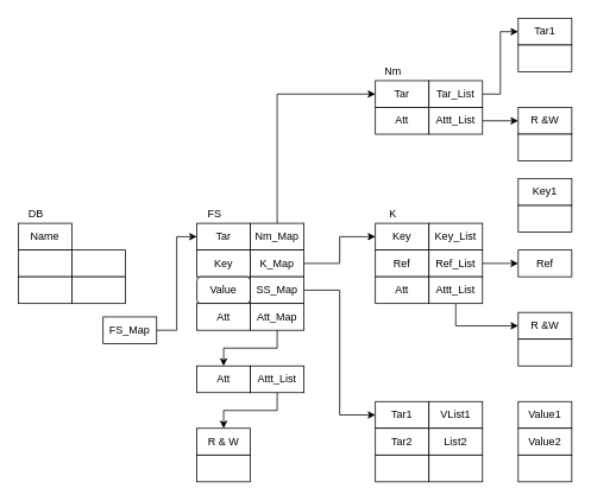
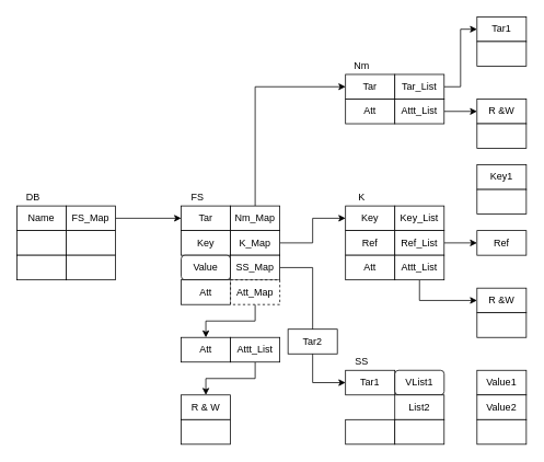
  <mxCell id="0" />
  <mxCell id="1" parent="0" />
  <mxCell id="2" value="Name" style="rounded=0;whiteSpace=wrap;html=1;" vertex="1" parent="1"><mxGeometry x="20" y="250" width="60" height="30" as="geometry" /></mxCell>
  <mxCell id="3" style="edgeStyle=orthogonalEdgeStyle;rounded=0;orthogonalLoop=1;jettySize=auto;html=1;exitX=1;exitY=0.5;exitDx=0;exitDy=0;entryX=0;entryY=0.5;entryDx=0;entryDy=0;" edge="1" parent="1" source="4" target="10"><mxGeometry relative="1" as="geometry" /></mxCell>
- <mxCell id="4" value="FS_Map" style="rounded=0;whiteSpace=wrap;html=1;" vertex="1" parent="1"><mxGeometry x="115" y="355" width="60" height="30" as="geometry" /></mxCell>
+ <mxCell id="4" value="FS_Map" style="rounded=0;whiteSpace=wrap;html=1;" vertex="1" parent="1"><mxGeometry x="80" y="250" width="60" height="30" as="geometry" /></mxCell>
  <mxCell id="5" value="" style="rounded=0;whiteSpace=wrap;html=1;" vertex="1" parent="1"><mxGeometry x="20" y="280" width="60" height="30" as="geometry" /></mxCell>
  <mxCell id="6" value="" style="rounded=0;whiteSpace=wrap;html=1;" vertex="1" parent="1"><mxGeometry x="80" y="280" width="60" height="30" as="geometry" /></mxCell>
  <mxCell id="7" value="" style="rounded=0;whiteSpace=wrap;html=1;" vertex="1" parent="1"><mxGeometry x="20" y="310" width="60" height="30" as="geometry" /></mxCell>
  <mxCell id="8" value="" style="rounded=0;whiteSpace=wrap;html=1;" vertex="1" parent="1"><mxGeometry x="80" y="310" width="60" height="30" as="geometry" /></mxCell>
  <mxCell id="9" value="DB" style="text;html=1;strokeColor=none;fillColor=none;align=center;verticalAlign=middle;whiteSpace=wrap;rounded=0;" vertex="1" parent="1"><mxGeometry x="20" y="230" width="40" height="20" as="geometry" /></mxCell>
  <mxCell id="10" value="Tar" style="rounded=0;whiteSpace=wrap;html=1;" vertex="1" parent="1"><mxGeometry x="220" y="250" width="60" height="30" as="geometry" /></mxCell>
  <mxCell id="11" style="edgeStyle=orthogonalEdgeStyle;rounded=0;orthogonalLoop=1;jettySize=auto;html=1;exitX=0.5;exitY=0;exitDx=0;exitDy=0;entryX=0;entryY=0.5;entryDx=0;entryDy=0;" edge="1" parent="1" source="12" target="28"><mxGeometry relative="1" as="geometry" /></mxCell>
  <mxCell id="12" value="Nm_Map" style="rounded=0;whiteSpace=wrap;html=1;" vertex="1" parent="1"><mxGeometry x="280" y="250" width="60" height="30" as="geometry" /></mxCell>
  <mxCell id="13" value="Key" style="rounded=0;whiteSpace=wrap;html=1;" vertex="1" parent="1"><mxGeometry x="220" y="280" width="60" height="30" as="geometry" /></mxCell>
  <mxCell id="14" style="edgeStyle=orthogonalEdgeStyle;rounded=0;orthogonalLoop=1;jettySize=auto;html=1;exitX=1;exitY=0.5;exitDx=0;exitDy=0;entryX=0;entryY=0.5;entryDx=0;entryDy=0;" edge="1" parent="1" source="15" target="39"><mxGeometry relative="1" as="geometry" /></mxCell>
  <mxCell id="15" value="K_Map" style="rounded=0;whiteSpace=wrap;html=1;" vertex="1" parent="1"><mxGeometry x="280" y="280" width="60" height="30" as="geometry" /></mxCell>
  <mxCell id="16" value="Value" style="whiteSpace=wrap;html=1;rounded=1;" vertex="1" parent="1"><mxGeometry x="220" y="310" width="60" height="30" as="geometry" /></mxCell>
  <mxCell id="17" style="edgeStyle=orthogonalEdgeStyle;rounded=0;orthogonalLoop=1;jettySize=auto;html=1;exitX=1;exitY=0.5;exitDx=0;exitDy=0;entryX=0;entryY=0.5;entryDx=0;entryDy=0;" edge="1" parent="1" source="18" target="52"><mxGeometry relative="1" as="geometry" /></mxCell>
  <mxCell id="18" value="SS_Map" style="rounded=0;whiteSpace=wrap;html=1;" vertex="1" parent="1"><mxGeometry x="280" y="310" width="60" height="30" as="geometry" /></mxCell>
  <mxCell id="19" value="Att" style="rounded=0;whiteSpace=wrap;html=1;" vertex="1" parent="1"><mxGeometry x="220" y="340" width="60" height="30" as="geometry" /></mxCell>
  <mxCell id="20" style="edgeStyle=orthogonalEdgeStyle;rounded=0;orthogonalLoop=1;jettySize=auto;html=1;exitX=0.5;exitY=1;exitDx=0;exitDy=0;entryX=0.5;entryY=0;entryDx=0;entryDy=0;" edge="1" parent="1" source="21" target="22"><mxGeometry relative="1" as="geometry" /></mxCell>
- <mxCell id="21" value="Att_Map" style="rounded=0;whiteSpace=wrap;html=1;" vertex="1" parent="1"><mxGeometry x="280" y="340" width="60" height="30" as="geometry" /></mxCell>
+ <mxCell id="21" value="Att_Map" style="rounded=0;whiteSpace=wrap;html=1;dashed=1;" vertex="1" parent="1"><mxGeometry x="280" y="340" width="60" height="30" as="geometry" /></mxCell>
  <mxCell id="22" value="Att" style="rounded=0;whiteSpace=wrap;html=1;" vertex="1" parent="1"><mxGeometry x="220" y="410" width="60" height="30" as="geometry" /></mxCell>
  <mxCell id="23" style="edgeStyle=orthogonalEdgeStyle;rounded=0;orthogonalLoop=1;jettySize=auto;html=1;exitX=0.5;exitY=1;exitDx=0;exitDy=0;entryX=0.5;entryY=0;entryDx=0;entryDy=0;" edge="1" parent="1" source="24" target="25"><mxGeometry relative="1" as="geometry" /></mxCell>
  <mxCell id="24" value="Attt_List" style="rounded=0;whiteSpace=wrap;html=1;" vertex="1" parent="1"><mxGeometry x="280" y="410" width="60" height="30" as="geometry" /></mxCell>
  <mxCell id="25" value="R &amp;amp; W" style="rounded=0;whiteSpace=wrap;html=1;" vertex="1" parent="1"><mxGeometry x="220" y="480" width="60" height="30" as="geometry" /></mxCell>
  <mxCell id="26" value="" style="rounded=0;whiteSpace=wrap;html=1;" vertex="1" parent="1"><mxGeometry x="220" y="510" width="60" height="30" as="geometry" /></mxCell>
  <mxCell id="27" value="FS" style="text;html=1;strokeColor=none;fillColor=none;align=center;verticalAlign=middle;whiteSpace=wrap;rounded=0;" vertex="1" parent="1"><mxGeometry x="220" y="230" width="40" height="20" as="geometry" /></mxCell>
  <mxCell id="28" value="Tar" style="rounded=0;whiteSpace=wrap;html=1;" vertex="1" parent="1"><mxGeometry x="420" y="90" width="60" height="30" as="geometry" /></mxCell>
  <mxCell id="29" style="edgeStyle=orthogonalEdgeStyle;rounded=0;orthogonalLoop=1;jettySize=auto;html=1;exitX=1;exitY=0.5;exitDx=0;exitDy=0;entryX=0;entryY=0.5;entryDx=0;entryDy=0;" edge="1" parent="1" source="30" target="35"><mxGeometry relative="1" as="geometry" /></mxCell>
  <mxCell id="30" value="Tar_List" style="rounded=0;whiteSpace=wrap;html=1;" vertex="1" parent="1"><mxGeometry x="480" y="90" width="60" height="30" as="geometry" /></mxCell>
  <mxCell id="31" value="Att" style="rounded=0;whiteSpace=wrap;html=1;" vertex="1" parent="1"><mxGeometry x="420" y="120" width="60" height="30" as="geometry" /></mxCell>
  <mxCell id="32" style="edgeStyle=orthogonalEdgeStyle;rounded=0;orthogonalLoop=1;jettySize=auto;html=1;exitX=1;exitY=0.5;exitDx=0;exitDy=0;entryX=0;entryY=0.5;entryDx=0;entryDy=0;" edge="1" parent="1" source="33" target="37"><mxGeometry relative="1" as="geometry" /></mxCell>
  <mxCell id="33" value="Attt_List" style="rounded=0;whiteSpace=wrap;html=1;" vertex="1" parent="1"><mxGeometry x="480" y="120" width="60" height="30" as="geometry" /></mxCell>
  <mxCell id="34" value="Nm" style="text;html=1;strokeColor=none;fillColor=none;align=center;verticalAlign=middle;whiteSpace=wrap;rounded=0;" vertex="1" parent="1"><mxGeometry x="420" y="70" width="40" height="20" as="geometry" /></mxCell>
  <mxCell id="35" value="Tar1" style="rounded=0;whiteSpace=wrap;html=1;" vertex="1" parent="1"><mxGeometry x="580" y="20" width="60" height="30" as="geometry" /></mxCell>
  <mxCell id="36" value="" style="rounded=0;whiteSpace=wrap;html=1;" vertex="1" parent="1"><mxGeometry x="580" y="50" width="60" height="30" as="geometry" /></mxCell>
  <mxCell id="37" value="R &amp;amp;W" style="rounded=0;whiteSpace=wrap;html=1;" vertex="1" parent="1"><mxGeometry x="580" y="120" width="60" height="30" as="geometry" /></mxCell>
  <mxCell id="38" value="" style="rounded=0;whiteSpace=wrap;html=1;" vertex="1" parent="1"><mxGeometry x="580" y="150" width="60" height="30" as="geometry" /></mxCell>
  <mxCell id="39" value="Key" style="rounded=0;whiteSpace=wrap;html=1;" vertex="1" parent="1"><mxGeometry x="420" y="250" width="60" height="30" as="geometry" /></mxCell>
  <mxCell id="40" value="Key_List" style="rounded=0;whiteSpace=wrap;html=1;" vertex="1" parent="1"><mxGeometry x="480" y="250" width="60" height="30" as="geometry" /></mxCell>
  <mxCell id="41" value="Ref" style="rounded=0;whiteSpace=wrap;html=1;" vertex="1" parent="1"><mxGeometry x="420" y="280" width="60" height="30" as="geometry" /></mxCell>
  <mxCell id="42" style="edgeStyle=orthogonalEdgeStyle;rounded=0;orthogonalLoop=1;jettySize=auto;html=1;exitX=1;exitY=0.5;exitDx=0;exitDy=0;entryX=0;entryY=0.5;entryDx=0;entryDy=0;" edge="1" parent="1" source="43" target="51"><mxGeometry relative="1" as="geometry" /></mxCell>
  <mxCell id="43" value="Ref_List" style="rounded=0;whiteSpace=wrap;html=1;" vertex="1" parent="1"><mxGeometry x="480" y="280" width="60" height="30" as="geometry" /></mxCell>
  <mxCell id="44" value="Att" style="rounded=0;whiteSpace=wrap;html=1;" vertex="1" parent="1"><mxGeometry x="420" y="310" width="60" height="30" as="geometry" /></mxCell>
  <mxCell id="45" style="edgeStyle=orthogonalEdgeStyle;rounded=0;orthogonalLoop=1;jettySize=auto;html=1;exitX=0.5;exitY=1;exitDx=0;exitDy=0;entryX=0;entryY=0.5;entryDx=0;entryDy=0;" edge="1" parent="1" source="46" target="47"><mxGeometry relative="1" as="geometry" /></mxCell>
  <mxCell id="46" value="Attt_List" style="rounded=0;whiteSpace=wrap;html=1;" vertex="1" parent="1"><mxGeometry x="480" y="310" width="60" height="30" as="geometry" /></mxCell>
  <mxCell id="47" value="R &amp;amp;W" style="rounded=0;whiteSpace=wrap;html=1;" vertex="1" parent="1"><mxGeometry x="580" y="350" width="60" height="30" as="geometry" /></mxCell>
  <mxCell id="48" value="" style="rounded=0;whiteSpace=wrap;html=1;" vertex="1" parent="1"><mxGeometry x="580" y="380" width="60" height="30" as="geometry" /></mxCell>
  <mxCell id="49" value="Key1" style="rounded=0;whiteSpace=wrap;html=1;" vertex="1" parent="1"><mxGeometry x="580" y="200" width="60" height="30" as="geometry" /></mxCell>
  <mxCell id="50" value="" style="rounded=0;whiteSpace=wrap;html=1;" vertex="1" parent="1"><mxGeometry x="580" y="230" width="60" height="30" as="geometry" /></mxCell>
  <mxCell id="51" value="Ref" style="rounded=0;whiteSpace=wrap;html=1;" vertex="1" parent="1"><mxGeometry x="580" y="280" width="60" height="30" as="geometry" /></mxCell>
  <mxCell id="52" value="Tar1" style="rounded=0;whiteSpace=wrap;html=1;" vertex="1" parent="1"><mxGeometry x="420" y="450" width="60" height="30" as="geometry" /></mxCell>
- <mxCell id="53" value="VList1" style="rounded=0;whiteSpace=wrap;html=1;" vertex="1" parent="1"><mxGeometry x="480" y="450" width="60" height="30" as="geometry" /></mxCell>
- <mxCell id="54" value="Tar2" style="rounded=0;whiteSpace=wrap;html=1;" vertex="1" parent="1"><mxGeometry x="420" y="480" width="60" height="30" as="geometry" /></mxCell>
+ <mxCell id="53" value="VList1" style="whiteSpace=wrap;html=1;rounded=1;" vertex="1" parent="1"><mxGeometry x="480" y="450" width="60" height="30" as="geometry" /></mxCell>
+ <mxCell id="54" value="Tar2" style="rounded=0;whiteSpace=wrap;html=1;" vertex="1" parent="1"><mxGeometry x="350" y="400" width="60" height="30" as="geometry" /></mxCell>
  <mxCell id="55" value="List2" style="rounded=0;whiteSpace=wrap;html=1;" vertex="1" parent="1"><mxGeometry x="480" y="480" width="60" height="30" as="geometry" /></mxCell>
  <mxCell id="56" value="K" style="text;html=1;strokeColor=none;fillColor=none;align=center;verticalAlign=middle;whiteSpace=wrap;rounded=0;" vertex="1" parent="1"><mxGeometry x="420" y="230" width="40" height="20" as="geometry" /></mxCell>
+ <mxCell id="57" value="SS" style="text;html=1;strokeColor=none;fillColor=none;align=center;verticalAlign=middle;whiteSpace=wrap;rounded=0;" vertex="1" parent="1"><mxGeometry x="420" y="430" width="40" height="20" as="geometry" /></mxCell>
  <mxCell id="58" value="Value1" style="rounded=0;whiteSpace=wrap;html=1;" vertex="1" parent="1"><mxGeometry x="580" y="450" width="60" height="30" as="geometry" /></mxCell>
  <mxCell id="59" value="Value2" style="rounded=0;whiteSpace=wrap;html=1;" vertex="1" parent="1"><mxGeometry x="580" y="480" width="60" height="30" as="geometry" /></mxCell>
  <mxCell id="60" value="" style="rounded=0;whiteSpace=wrap;html=1;" vertex="1" parent="1"><mxGeometry x="580" y="510" width="60" height="30" as="geometry" /></mxCell>
  <mxCell id="61" value="" style="rounded=0;whiteSpace=wrap;html=1;" vertex="1" parent="1"><mxGeometry x="420" y="510" width="60" height="30" as="geometry" /></mxCell>
  <mxCell id="62" value="" style="rounded=0;whiteSpace=wrap;html=1;" vertex="1" parent="1"><mxGeometry x="480" y="510" width="60" height="30" as="geometry" /></mxCell>
